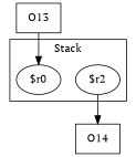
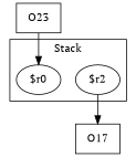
  digraph {
    fontname="PT Serif"
    rankDir=LR
    node [fontname="PT Serif"]
    edge [fontname="PT Serif"]
    "$r2"
    "$r0"
-   O14 [shape=box]
-   O13 [shape=box]
+   O14 [shape=box label=O17]
+   O13 [shape=box label=O23]
    subgraph cluster_1 {
      label=Stack
      "$r2"
      "$r0"
    }
    "$r2" -> O14
    O13 -> "$r0"
  }
